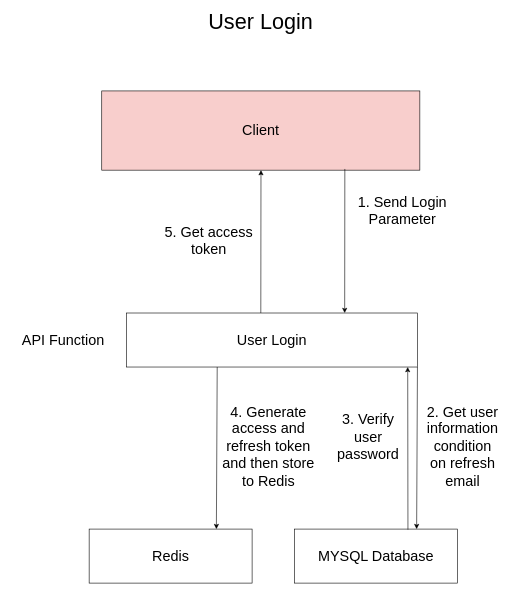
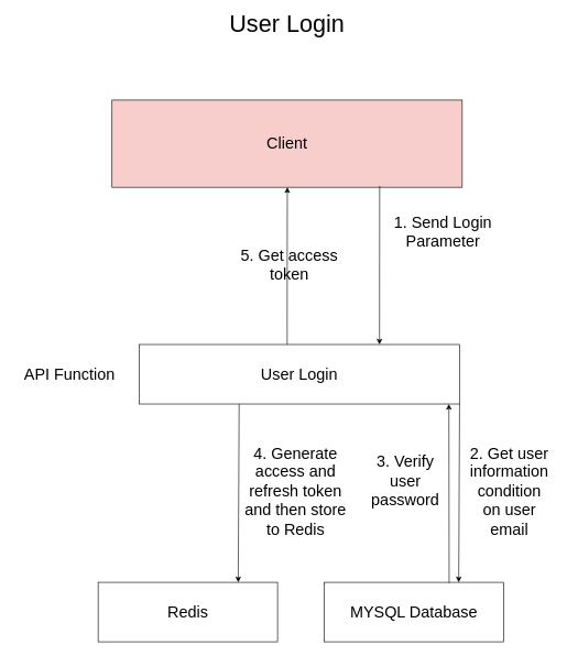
  <mxCell id="0" />
  <mxCell id="1" parent="0" />
  <mxCell id="2" value="&lt;font style=&quot;font-size: 24px;&quot;&gt;Client&lt;/font&gt;" style="rounded=0;whiteSpace=wrap;html=1;fillColor=#f8cecc;" vertex="1" parent="1"><mxGeometry x="169" y="151" width="530" height="132" as="geometry" /></mxCell>
  <mxCell id="3" value="User Login" style="rounded=0;whiteSpace=wrap;html=1;fontSize=24;" vertex="1" parent="1"><mxGeometry x="210" y="521" width="485" height="90" as="geometry" /></mxCell>
  <mxCell id="4" value="1. Send Login Parameter" style="text;html=1;strokeColor=none;fillColor=none;align=center;verticalAlign=middle;whiteSpace=wrap;rounded=0;fontSize=24;" vertex="1" parent="1"><mxGeometry x="590" y="291" width="160" height="120" as="geometry" /></mxCell>
  <mxCell id="5" value="" style="endArrow=classic;html=1;fontSize=24;entryX=0.75;entryY=0;entryDx=0;entryDy=0;" edge="1" parent="1" target="3"><mxGeometry width="50" height="50" relative="1" as="geometry"><mxPoint x="574" y="281" as="sourcePoint" /><mxPoint x="710" y="531" as="targetPoint" /></mxGeometry></mxCell>
  <mxCell id="6" value="" style="endArrow=classic;html=1;fontSize=24;" edge="1" parent="1"><mxGeometry width="50" height="50" relative="1" as="geometry"><mxPoint x="434" y="521" as="sourcePoint" /><mxPoint x="434.303" y="283" as="targetPoint" /></mxGeometry></mxCell>
- <mxCell id="7" value="5. Get access token" style="text;html=1;strokeColor=none;fillColor=none;align=center;verticalAlign=middle;whiteSpace=wrap;rounded=0;fontSize=24;" vertex="1" parent="1"><mxGeometry x="268.5" y="321" width="157" height="160" as="geometry" /></mxCell>
+ <mxCell id="7" value="5. Get access token" style="text;html=1;strokeColor=none;fillColor=none;align=center;verticalAlign=middle;whiteSpace=wrap;rounded=0;fontSize=24;" vertex="1" parent="1"><mxGeometry x="358.5" y="321" width="157" height="160" as="geometry" /></mxCell>
  <mxCell id="8" value="API Function" style="text;html=1;strokeColor=none;fillColor=none;align=center;verticalAlign=middle;whiteSpace=wrap;rounded=0;fontSize=24;" vertex="1" parent="1"><mxGeometry x="20" y="506" width="170" height="120" as="geometry" /></mxCell>
  <mxCell id="9" value="&lt;font style=&quot;font-size: 36px;&quot;&gt;User Login&lt;/font&gt;" style="text;html=1;strokeColor=none;fillColor=none;align=center;verticalAlign=middle;whiteSpace=wrap;rounded=0;" vertex="1" parent="1"><mxGeometry x="261" y="20" width="346" height="30" as="geometry" /></mxCell>
  <mxCell id="10" value="MYSQL Database" style="rounded=0;whiteSpace=wrap;html=1;fontSize=24;" vertex="1" parent="1"><mxGeometry x="490" y="881" width="271.5" height="90" as="geometry" /></mxCell>
  <mxCell id="11" value="Redis" style="rounded=0;whiteSpace=wrap;html=1;fontSize=24;" vertex="1" parent="1"><mxGeometry x="148" y="881" width="271.5" height="90" as="geometry" /></mxCell>
  <mxCell id="12" value="" style="endArrow=classic;html=1;entryX=0.75;entryY=0;entryDx=0;entryDy=0;exitX=1;exitY=1;exitDx=0;exitDy=0;" edge="1" parent="1" source="3" target="10"><mxGeometry width="50" height="50" relative="1" as="geometry"><mxPoint x="930" y="681" as="sourcePoint" /><mxPoint x="980" y="631" as="targetPoint" /></mxGeometry></mxCell>
- <mxCell id="13" value="2. Get user information condition on refresh email" style="text;html=1;strokeColor=none;fillColor=none;align=center;verticalAlign=middle;whiteSpace=wrap;rounded=0;fontSize=24;" vertex="1" parent="1"><mxGeometry x="705" y="650" width="131" height="185" as="geometry" /></mxCell>
+ <mxCell id="13" value="2. Get user information condition on user email" style="text;html=1;strokeColor=none;fillColor=none;align=center;verticalAlign=middle;whiteSpace=wrap;rounded=0;fontSize=24;" vertex="1" parent="1"><mxGeometry x="705" y="650" width="131" height="185" as="geometry" /></mxCell>
  <mxCell id="14" value="" style="endArrow=classic;html=1;entryX=0.75;entryY=1;entryDx=0;entryDy=0;exitX=0.31;exitY=0.011;exitDx=0;exitDy=0;exitPerimeter=0;" edge="1" parent="1"><mxGeometry width="50" height="50" relative="1" as="geometry"><mxPoint x="679.165" y="881.99" as="sourcePoint" /><mxPoint x="678.75" y="611" as="targetPoint" /></mxGeometry></mxCell>
  <mxCell id="15" value="3. Verify user password" style="text;html=1;strokeColor=none;fillColor=none;align=center;verticalAlign=middle;whiteSpace=wrap;rounded=0;fontSize=24;" vertex="1" parent="1"><mxGeometry x="552.75" y="617" width="120" height="221" as="geometry" /></mxCell>
  <mxCell id="16" value="" style="endArrow=classic;html=1;entryX=0.75;entryY=0;entryDx=0;entryDy=0;exitX=1;exitY=1;exitDx=0;exitDy=0;" edge="1" parent="1"><mxGeometry width="50" height="50" relative="1" as="geometry"><mxPoint x="361.37" y="611" as="sourcePoint" /><mxPoint x="359.995" y="881" as="targetPoint" /></mxGeometry></mxCell>
  <mxCell id="17" value="4. Generate access and refresh token and then store to Redis" style="text;html=1;strokeColor=none;fillColor=none;align=center;verticalAlign=middle;whiteSpace=wrap;rounded=0;fontSize=24;" vertex="1" parent="1"><mxGeometry x="361" y="650" width="172" height="185" as="geometry" /></mxCell>
